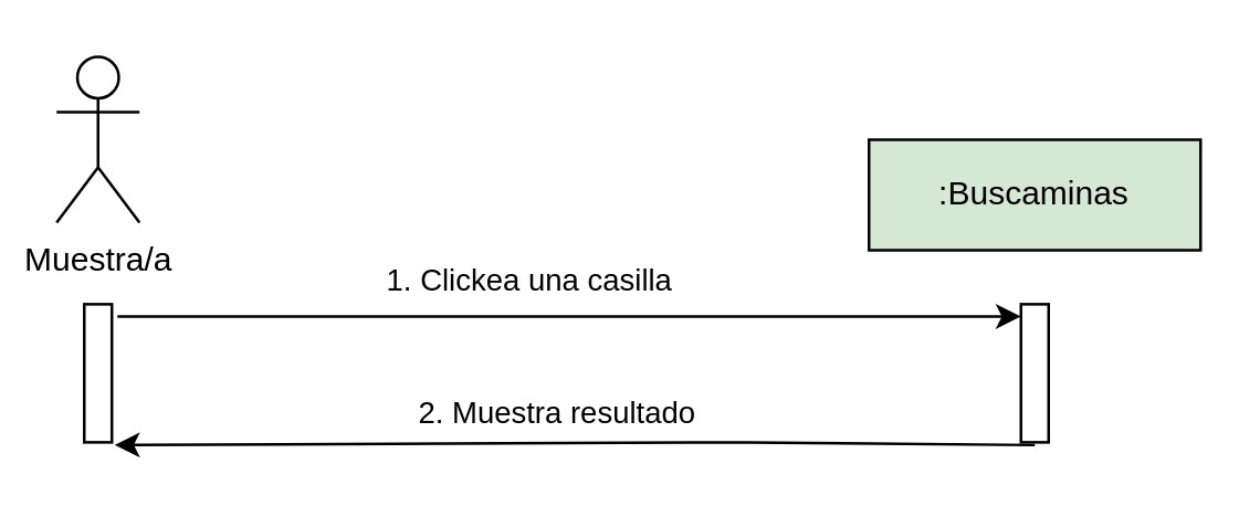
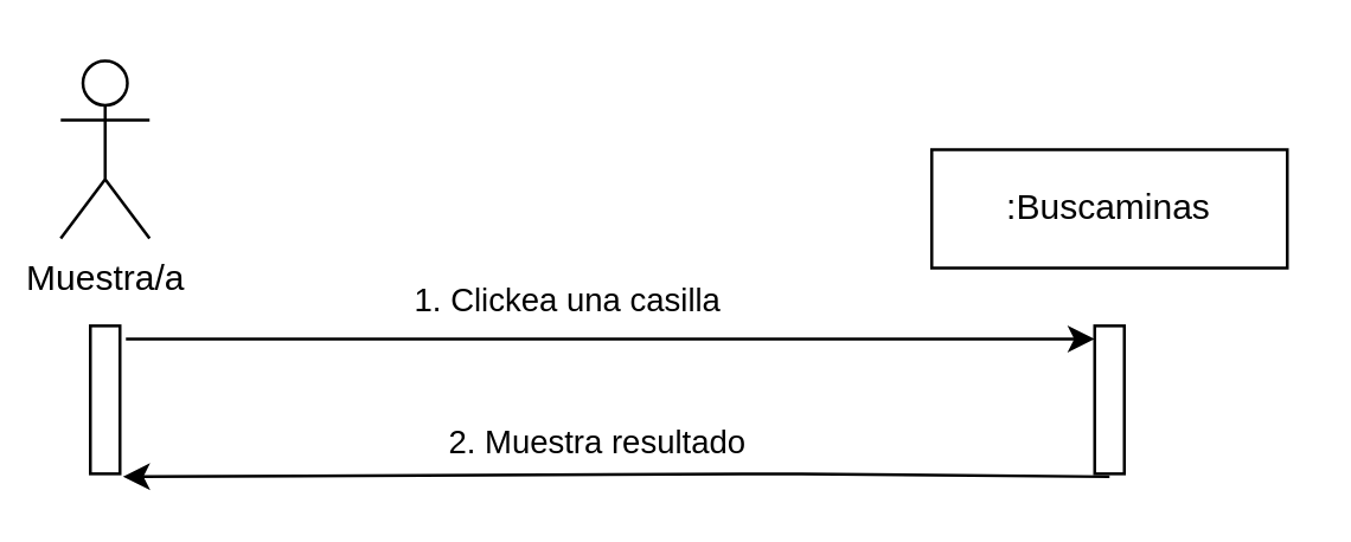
  <mxCell id="0" />
  <mxCell id="1" parent="0" />
  <mxCell id="2" value="Muestra/a" style="shape=umlActor;verticalLabelPosition=bottom;verticalAlign=top;html=1;outlineConnect=0;" vertex="1" parent="1"><mxGeometry x="20" y="20" width="30" height="60" as="geometry" /></mxCell>
  <mxCell id="3" value="" style="html=1;points=[];perimeter=orthogonalPerimeter;" vertex="1" parent="1"><mxGeometry x="30" y="109.55" width="10" height="50" as="geometry" /></mxCell>
- <mxCell id="4" value=":Buscaminas" style="rounded=0;whiteSpace=wrap;html=1;fillColor=#d5e8d4;" vertex="1" parent="1"><mxGeometry x="314" y="50" width="120" height="40" as="geometry" /></mxCell>
+ <mxCell id="4" value=":Buscaminas" style="rounded=0;whiteSpace=wrap;html=1;" vertex="1" parent="1"><mxGeometry x="314" y="50" width="120" height="40" as="geometry" /></mxCell>
  <mxCell id="5" value="" style="html=1;points=[];perimeter=orthogonalPerimeter;" vertex="1" parent="1"><mxGeometry x="369" y="109.55" width="10" height="50" as="geometry" /></mxCell>
  <mxCell id="6" value="" style="endArrow=classic;html=1;exitX=1.2;exitY=0.089;exitDx=0;exitDy=0;exitPerimeter=0;entryX=0;entryY=0.089;entryDx=0;entryDy=0;entryPerimeter=0;" edge="1" parent="1" source="3" target="5"><mxGeometry width="50" height="50" relative="1" as="geometry"><mxPoint x="130" y="-70.45" as="sourcePoint" /><mxPoint x="370" y="-90.45" as="targetPoint" /></mxGeometry></mxCell>
  <mxCell id="7" value="1. Clickea una casilla" style="edgeLabel;html=1;align=center;verticalAlign=middle;resizable=0;points=[];" vertex="1" connectable="0" parent="6"><mxGeometry x="-0.37" y="-1" relative="1" as="geometry"><mxPoint x="45" y="-15" as="offset" /></mxGeometry></mxCell>
  <mxCell id="8" value="" style="endArrow=classic;html=1;entryX=1.1;entryY=1.02;entryDx=0;entryDy=0;entryPerimeter=0;" edge="1" parent="1" target="3"><mxGeometry width="50" height="50" relative="1" as="geometry"><mxPoint x="374" y="160.55" as="sourcePoint" /><mxPoint x="180" y="-70.45" as="targetPoint" /><Array as="points"><mxPoint x="260" y="159.55" /></Array></mxGeometry></mxCell>
  <mxCell id="9" value="2. Muestra resultado" style="edgeLabel;html=1;align=center;verticalAlign=middle;resizable=0;points=[];" vertex="1" connectable="0" parent="8"><mxGeometry x="0.2" relative="1" as="geometry"><mxPoint x="26" y="-11" as="offset" /></mxGeometry></mxCell>
